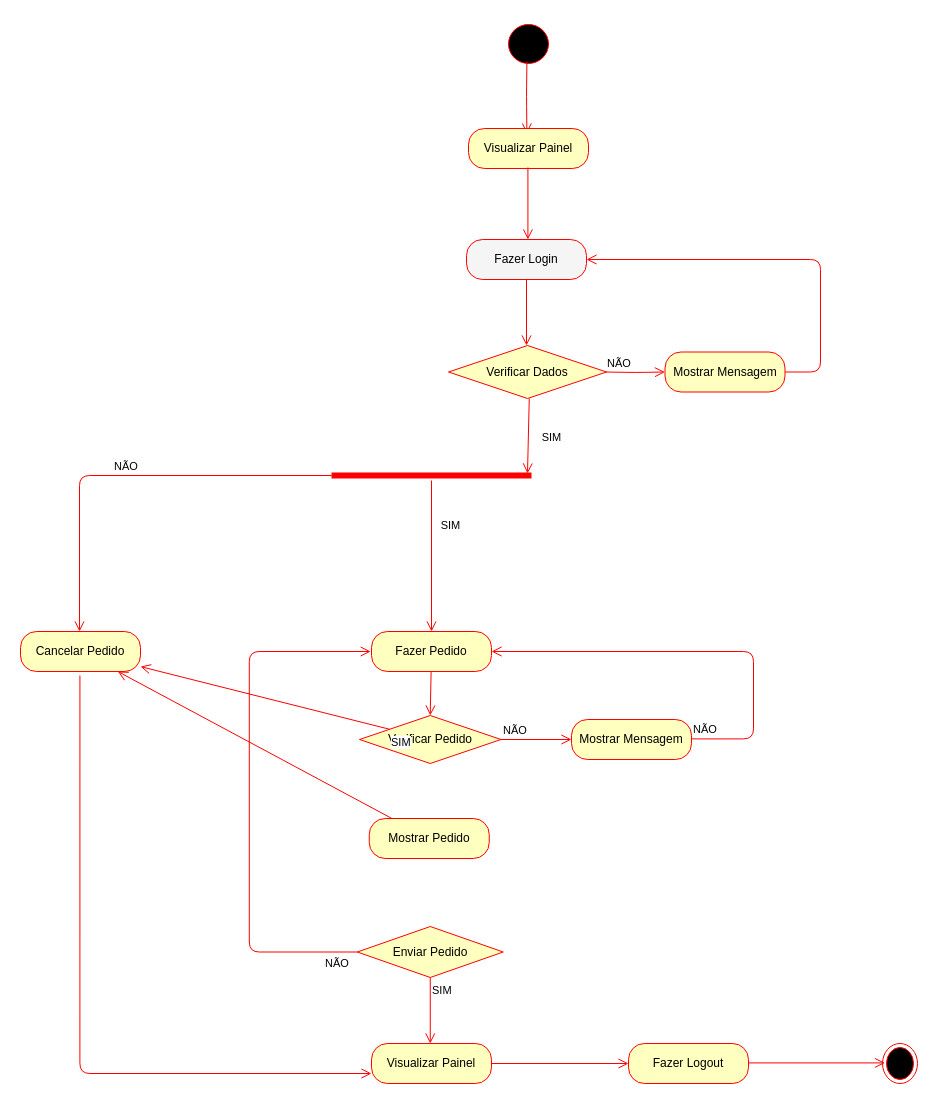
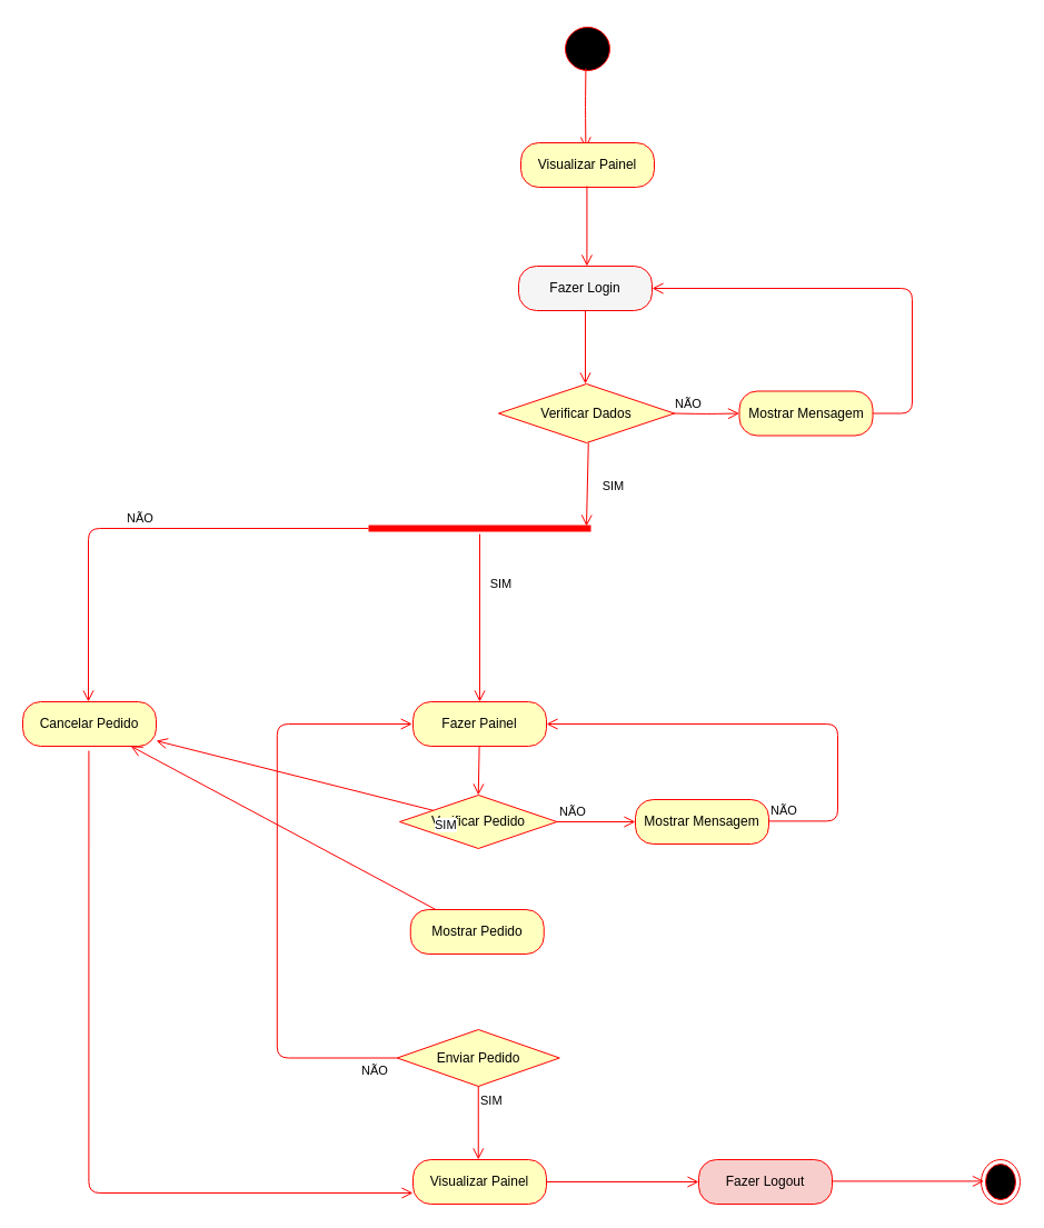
  <mxCell id="0" />
  <mxCell id="1" parent="0" />
  <mxCell id="2" value="Fazer Login" style="rounded=1;whiteSpace=wrap;html=1;arcSize=40;fontColor=#000000;fillColor=#f5f5f5;strokeColor=#ff0000;" vertex="1" parent="1"><mxGeometry x="466" y="239" width="120" height="40" as="geometry" /></mxCell>
  <mxCell id="3" value="" style="html=1;verticalAlign=bottom;endArrow=open;endSize=8;strokeColor=#ff0000;entryX=0.5;entryY=0;entryDx=0;entryDy=0;" edge="1" parent="1" source="2"><mxGeometry relative="1" as="geometry"><mxPoint x="526" y="345" as="targetPoint" /></mxGeometry></mxCell>
  <mxCell id="4" value="Verificar Dados" style="rhombus;whiteSpace=wrap;html=1;fillColor=#ffffc0;strokeColor=#ff0000;" vertex="1" parent="1"><mxGeometry x="448" y="345" width="158" height="53" as="geometry" /></mxCell>
  <mxCell id="5" value="NÃO" style="edgeStyle=orthogonalEdgeStyle;html=1;align=left;verticalAlign=bottom;endArrow=open;endSize=8;strokeColor=#ff0000;entryX=0;entryY=0.5;entryDx=0;entryDy=0;" edge="1" parent="1" target="6"><mxGeometry x="-1" relative="1" as="geometry"><mxPoint x="666.5" y="372" as="targetPoint" /><mxPoint x="605" y="371.5" as="sourcePoint" /></mxGeometry></mxCell>
  <mxCell id="6" value="Mostrar Mensagem" style="rounded=1;whiteSpace=wrap;html=1;arcSize=40;fontColor=#000000;fillColor=#ffffc0;strokeColor=#ff0000;" vertex="1" parent="1"><mxGeometry x="664.5" y="351.5" width="120" height="40" as="geometry" /></mxCell>
  <mxCell id="7" value="" style="edgeStyle=orthogonalEdgeStyle;html=1;verticalAlign=bottom;endArrow=open;endSize=8;strokeColor=#ff0000;exitX=1;exitY=0.5;exitDx=0;exitDy=0;entryX=1;entryY=0.5;entryDx=0;entryDy=0;" edge="1" parent="1" source="6" target="2"><mxGeometry relative="1" as="geometry"><mxPoint x="728.5" y="453" as="targetPoint" /><Array as="points"><mxPoint x="820" y="372" /><mxPoint x="820" y="259" /></Array></mxGeometry></mxCell>
- <mxCell id="8" value="Fazer Pedido" style="rounded=1;whiteSpace=wrap;html=1;arcSize=40;fontColor=#000000;fillColor=#ffffc0;strokeColor=#ff0000;" vertex="1" parent="1"><mxGeometry x="371" y="631" width="120" height="40" as="geometry" /></mxCell>
+ <mxCell id="8" value="Fazer Painel" style="rounded=1;whiteSpace=wrap;html=1;arcSize=40;fontColor=#000000;fillColor=#ffffc0;strokeColor=#ff0000;" vertex="1" parent="1"><mxGeometry x="371" y="631" width="120" height="40" as="geometry" /></mxCell>
  <mxCell id="9" value="" style="html=1;verticalAlign=bottom;endArrow=open;endSize=8;strokeColor=#ff0000;entryX=0.5;entryY=0;entryDx=0;entryDy=0;" edge="1" parent="1" source="8" target="10"><mxGeometry relative="1" as="geometry"><mxPoint x="432" y="501" as="targetPoint" /></mxGeometry></mxCell>
  <mxCell id="10" value="Verificar Pedido" style="rhombus;whiteSpace=wrap;html=1;fillColor=#ffffc0;strokeColor=#ff0000;" vertex="1" parent="1"><mxGeometry x="359" y="715" width="141.5" height="48" as="geometry" /></mxCell>
  <mxCell id="11" value="NÃO" style="html=1;align=left;verticalAlign=bottom;endArrow=open;endSize=8;strokeColor=#ff0000;entryX=0;entryY=0.5;entryDx=0;entryDy=0;exitX=1;exitY=0.5;exitDx=0;exitDy=0;" edge="1" parent="1" source="10" target="13"><mxGeometry x="-1" relative="1" as="geometry"><mxPoint x="575" y="533" as="targetPoint" /></mxGeometry></mxCell>
  <mxCell id="12" value="SIM" style="html=1;align=left;verticalAlign=top;endArrow=open;endSize=8;strokeColor=#ff0000;" edge="1" parent="1" source="10" target="21"><mxGeometry x="-1" relative="1" as="geometry"><mxPoint x="428.75" y="832" as="targetPoint" /></mxGeometry></mxCell>
  <mxCell id="13" value="Mostrar Mensagem" style="rounded=1;whiteSpace=wrap;html=1;arcSize=40;fontColor=#000000;fillColor=#ffffc0;strokeColor=#ff0000;" vertex="1" parent="1"><mxGeometry x="571" y="719" width="120" height="40" as="geometry" /></mxCell>
  <mxCell id="14" value="Mostrar Pedido" style="rounded=1;whiteSpace=wrap;html=1;arcSize=40;fontColor=#000000;fillColor=#ffffc0;strokeColor=#ff0000;" vertex="1" parent="1"><mxGeometry x="368.75" y="818" width="120" height="40" as="geometry" /></mxCell>
  <mxCell id="15" value="" style="html=1;verticalAlign=bottom;endArrow=open;endSize=8;strokeColor=#ff0000;" edge="1" parent="1" source="14" target="21"><mxGeometry relative="1" as="geometry"><mxPoint x="431" y="730" as="targetPoint" /></mxGeometry></mxCell>
  <mxCell id="16" value="Enviar Pedido" style="rhombus;whiteSpace=wrap;html=1;fillColor=#ffffc0;strokeColor=#ff0000;" vertex="1" parent="1"><mxGeometry x="356.75" y="926" width="146" height="51" as="geometry" /></mxCell>
  <mxCell id="17" value="NÃO" style="edgeStyle=orthogonalEdgeStyle;html=1;align=left;verticalAlign=bottom;endArrow=open;endSize=8;strokeColor=#ff0000;exitX=0;exitY=0.5;exitDx=0;exitDy=0;entryX=0;entryY=0.5;entryDx=0;entryDy=0;" edge="1" parent="1" source="16"><mxGeometry x="-0.87" y="20" relative="1" as="geometry"><mxPoint x="370.25" y="651" as="targetPoint" /><mxPoint x="351.75" y="952" as="sourcePoint" /><Array as="points"><mxPoint x="248.75" y="952" /><mxPoint x="248.75" y="651" /></Array><mxPoint as="offset" /></mxGeometry></mxCell>
  <mxCell id="18" value="SIM" style="html=1;align=left;verticalAlign=top;endArrow=open;endSize=8;strokeColor=#ff0000;" edge="1" parent="1" source="16"><mxGeometry x="-1" relative="1" as="geometry"><mxPoint x="429.75" y="1043" as="targetPoint" /></mxGeometry></mxCell>
  <mxCell id="19" value="Visualizar Painel" style="rounded=1;whiteSpace=wrap;html=1;arcSize=40;fontColor=#000000;fillColor=#ffffc0;strokeColor=#ff0000;" vertex="1" parent="1"><mxGeometry x="371" y="1043" width="120" height="40" as="geometry" /></mxCell>
  <mxCell id="20" value="" style="html=1;verticalAlign=bottom;endArrow=open;endSize=8;strokeColor=#ff0000;exitX=1;exitY=0.5;exitDx=0;exitDy=0;entryX=0;entryY=0.5;entryDx=0;entryDy=0;" edge="1" parent="1" source="19" target="23"><mxGeometry relative="1" as="geometry"><mxPoint x="596" y="845" as="targetPoint" /></mxGeometry></mxCell>
  <mxCell id="21" value="Cancelar Pedido" style="rounded=1;whiteSpace=wrap;html=1;arcSize=40;fontColor=#000000;fillColor=#ffffc0;strokeColor=#ff0000;" vertex="1" parent="1"><mxGeometry x="20" y="631" width="120" height="40" as="geometry" /></mxCell>
  <mxCell id="22" value="" style="ellipse;html=1;shape=endState;fillColor=#000000;strokeColor=#ff0000;" vertex="1" parent="1"><mxGeometry x="882" y="1043" width="35" height="40" as="geometry" /></mxCell>
- <mxCell id="23" value="Fazer Logout" style="rounded=1;whiteSpace=wrap;html=1;arcSize=40;fontColor=#000000;fillColor=#ffffc0;strokeColor=#ff0000;" vertex="1" parent="1"><mxGeometry x="628" y="1043" width="120" height="40" as="geometry" /></mxCell>
+ <mxCell id="23" value="Fazer Logout" style="rounded=1;whiteSpace=wrap;html=1;arcSize=40;fontColor=#000000;fillColor=#f8cecc;strokeColor=#ff0000;" vertex="1" parent="1"><mxGeometry x="628" y="1043" width="120" height="40" as="geometry" /></mxCell>
  <mxCell id="24" value="" style="ellipse;html=1;shape=startState;fillColor=#000000;strokeColor=#ff0000;" vertex="1" parent="1"><mxGeometry x="504" y="20" width="48" height="47" as="geometry" /></mxCell>
  <mxCell id="25" value="" style="html=1;verticalAlign=bottom;endArrow=open;endSize=8;strokeColor=#ff0000;entryX=0.5;entryY=0;entryDx=0;entryDy=0;" edge="1" parent="1"><mxGeometry relative="1" as="geometry"><mxPoint x="526.41" y="133" as="targetPoint" /><mxPoint x="526.41" y="61" as="sourcePoint" /><Array as="points"><mxPoint x="526" y="96" /></Array></mxGeometry></mxCell>
  <mxCell id="26" style="edgeStyle=none;rounded=0;orthogonalLoop=1;jettySize=auto;html=1;exitX=1;exitY=0;exitDx=0;exitDy=0;" edge="1" parent="1" source="24" target="24"><mxGeometry relative="1" as="geometry" /></mxCell>
  <mxCell id="27" value="Visualizar Painel" style="rounded=1;whiteSpace=wrap;html=1;arcSize=40;fontColor=#000000;fillColor=#ffffc0;strokeColor=#ff0000;" vertex="1" parent="1"><mxGeometry x="468" y="128" width="120" height="40" as="geometry" /></mxCell>
  <mxCell id="28" value="NÃO" style="html=1;align=left;verticalAlign=bottom;endArrow=open;endSize=8;strokeColor=#ff0000;exitX=1;exitY=0.5;exitDx=0;exitDy=0;edgeStyle=orthogonalEdgeStyle;entryX=1;entryY=0.5;entryDx=0;entryDy=0;" edge="1" parent="1" target="8"><mxGeometry x="-1" relative="1" as="geometry"><mxPoint x="786" y="571" as="targetPoint" /><mxPoint x="691" y="738.41" as="sourcePoint" /><Array as="points"><mxPoint x="753" y="738" /><mxPoint x="753" y="651" /></Array></mxGeometry></mxCell>
  <mxCell id="29" value="SIM" style="html=1;verticalAlign=bottom;endArrow=open;endSize=8;strokeColor=#ff0000;" edge="1" parent="1"><mxGeometry x="0.239" y="23" relative="1" as="geometry"><mxPoint x="527" y="473" as="targetPoint" /><mxPoint x="528.75" y="398" as="sourcePoint" /><mxPoint y="1" as="offset" /></mxGeometry></mxCell>
  <mxCell id="30" value="" style="html=1;verticalAlign=bottom;endArrow=open;endSize=8;strokeColor=#ff0000;entryX=0.5;entryY=0;entryDx=0;entryDy=0;" edge="1" parent="1"><mxGeometry relative="1" as="geometry"><mxPoint x="527.41" y="239" as="targetPoint" /><mxPoint x="527.41" y="167" as="sourcePoint" /></mxGeometry></mxCell>
  <mxCell id="31" value="" style="shape=line;html=1;strokeWidth=6;strokeColor=#ff0000;" vertex="1" parent="1"><mxGeometry x="331" y="470" width="200" height="10" as="geometry" /></mxCell>
  <mxCell id="32" value="SIM" style="edgeStyle=orthogonalEdgeStyle;html=1;verticalAlign=bottom;endArrow=open;endSize=8;strokeColor=#ff0000;entryX=0.5;entryY=0;entryDx=0;entryDy=0;" edge="1" parent="1" source="31" target="8"><mxGeometry x="-0.285" y="19" relative="1" as="geometry"><mxPoint x="431" y="550" as="targetPoint" /><mxPoint as="offset" /></mxGeometry></mxCell>
  <mxCell id="33" value="NÃO&amp;nbsp;" style="edgeStyle=orthogonalEdgeStyle;html=1;verticalAlign=bottom;endArrow=open;endSize=8;strokeColor=#ff0000;exitX=0;exitY=0.5;exitDx=0;exitDy=0;exitPerimeter=0;" edge="1" parent="1" source="31"><mxGeometry relative="1" as="geometry"><mxPoint x="79" y="631" as="targetPoint" /><mxPoint x="189" y="480" as="sourcePoint" /><Array as="points"><mxPoint x="79" y="475" /><mxPoint x="79" y="631" /></Array></mxGeometry></mxCell>
  <mxCell id="34" value="" style="edgeStyle=orthogonalEdgeStyle;html=1;verticalAlign=bottom;endArrow=open;endSize=8;strokeColor=#ff0000;entryX=0;entryY=0.75;entryDx=0;entryDy=0;" edge="1" parent="1" target="19"><mxGeometry relative="1" as="geometry"><mxPoint x="79.41" y="826" as="targetPoint" /><mxPoint x="79.41" y="675" as="sourcePoint" /><Array as="points"><mxPoint x="79" y="1073" /></Array></mxGeometry></mxCell>
  <mxCell id="35" value="" style="html=1;verticalAlign=bottom;endArrow=open;endSize=8;strokeColor=#ff0000;exitX=1;exitY=0.5;exitDx=0;exitDy=0;entryX=0;entryY=0.5;entryDx=0;entryDy=0;" edge="1" parent="1"><mxGeometry relative="1" as="geometry"><mxPoint x="884.5" y="1062.41" as="targetPoint" /><mxPoint x="747.5" y="1062.41" as="sourcePoint" /></mxGeometry></mxCell>
